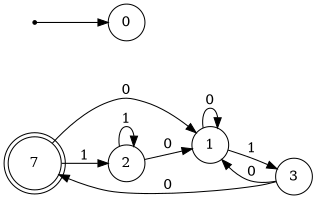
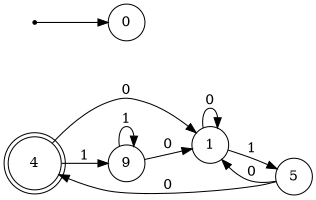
  digraph {
    rankdir=LR
    node [shape=circle]
-   4 [shape=doublecircle label=7]
+   4 [shape=doublecircle]
    1
-   2
-   3
+   2 [label=9]
+   3 [label=5]
    i [shape=point]
    0
    4 -> 1 [label=0]
    4 -> 2 [label=1]
    1 -> 1 [label=0]
    1 -> 3 [label=1]
    2 -> 1 [label=0]
    2 -> 2 [label=1]
    3 -> 4 [label=0]
    3 -> 1 [label=0]
    i -> 0
  }
